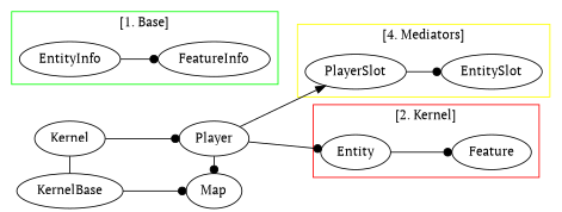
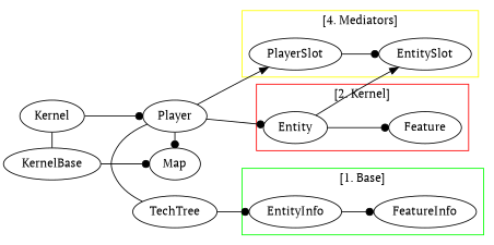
  digraph {
    fontname="PT Serif"
    rankdir=LR
    node [fontname="PT Serif"]
    edge [arrowhead=dot fontname="PT Serif"]
    Kernel
    KernelBase
    EntityInfo
    FeatureInfo
    Player
+   TechTree
    Map
    PlayerSlot
    EntitySlot
    Entity
    Feature
    subgraph sub_1 {
      rank=same
      Kernel
      KernelBase
    }
    subgraph cluster_2 {
      color=green
      label="[1. Base]"
      EntityInfo
      FeatureInfo
    }
    subgraph sub_3 {
      rank=same
      Player
+     TechTree
      Map
    }
    subgraph cluster_4 {
      color=yellow
      label="[4. Mediators]"
      PlayerSlot
      EntitySlot
    }
    subgraph cluster_5 {
      color=blue
      label="[3. Maps]"
    }
    subgraph cluster_6 {
      color=red
      label="[2. Kernel]"
      Entity
      Feature
    }
    Kernel -> KernelBase [arrowhead=none]
    Kernel -> Player
    KernelBase -> Map
    EntityInfo -> FeatureInfo
+   Player -> TechTree [arrowhead=none]
    Player -> Map
    Player -> PlayerSlot [arrowhead=""]
    Player -> Entity
+   TechTree -> EntityInfo
    PlayerSlot -> EntitySlot
+   Entity -> EntitySlot [arrowhead=""]
    Entity -> Feature
  }
